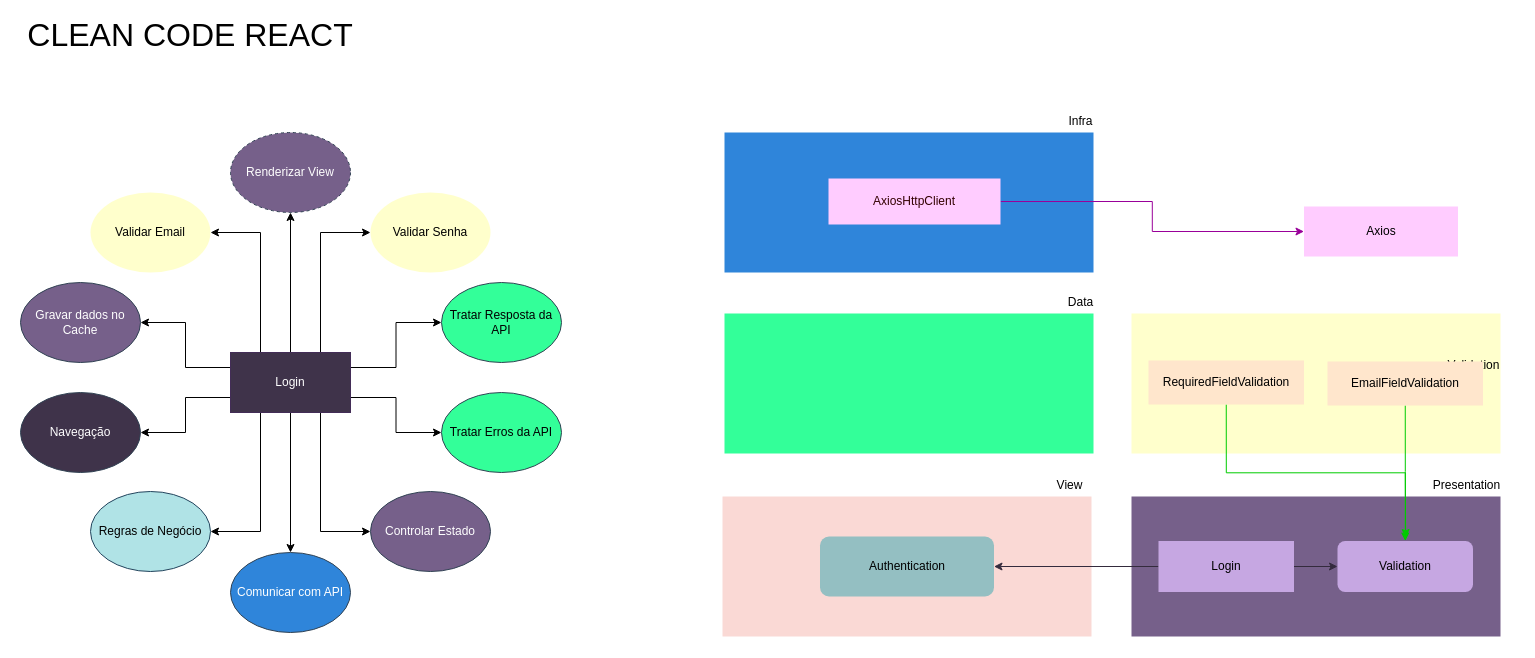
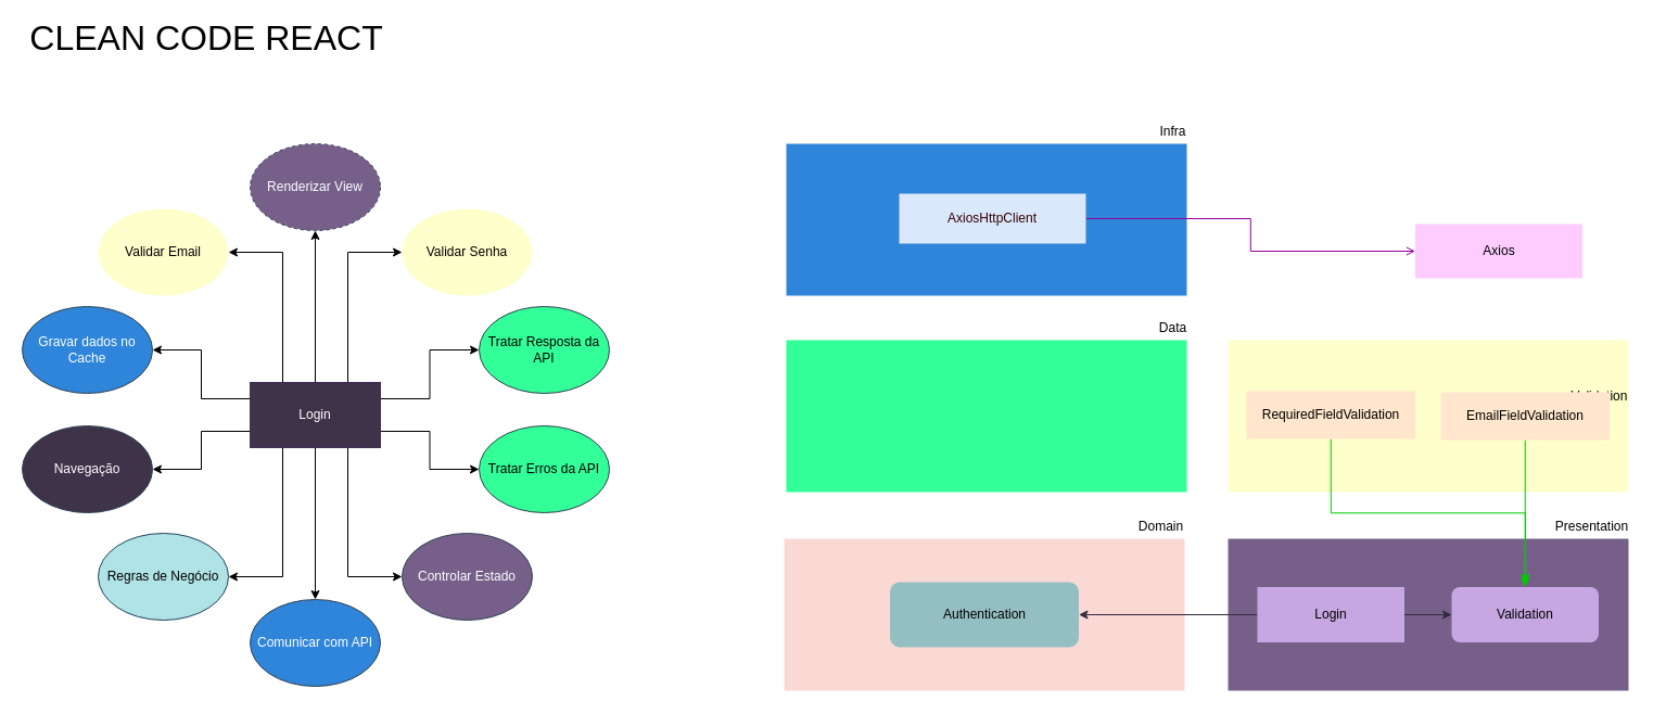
  <mxCell id="0" />
  <mxCell id="1" parent="0" />
  <mxCell id="2" value="" style="edgeStyle=orthogonalEdgeStyle;rounded=0;orthogonalLoop=1;jettySize=auto;html=1;" edge="1" parent="1" source="12" target="13"><mxGeometry relative="1" as="geometry" /></mxCell>
  <mxCell id="3" value="" style="edgeStyle=orthogonalEdgeStyle;rounded=0;orthogonalLoop=1;jettySize=auto;html=1;" edge="1" parent="1" source="12" target="15"><mxGeometry relative="1" as="geometry" /></mxCell>
  <mxCell id="4" value="" style="edgeStyle=orthogonalEdgeStyle;rounded=0;orthogonalLoop=1;jettySize=auto;html=1;exitX=0;exitY=0.75;exitDx=0;exitDy=0;" edge="1" parent="1" source="12" target="16"><mxGeometry relative="1" as="geometry" /></mxCell>
  <mxCell id="5" style="edgeStyle=orthogonalEdgeStyle;rounded=0;orthogonalLoop=1;jettySize=auto;html=1;exitX=0;exitY=0.25;exitDx=0;exitDy=0;entryX=1;entryY=0.5;entryDx=0;entryDy=0;" edge="1" parent="1" source="12" target="17"><mxGeometry relative="1" as="geometry" /></mxCell>
  <mxCell id="6" style="edgeStyle=orthogonalEdgeStyle;rounded=0;orthogonalLoop=1;jettySize=auto;html=1;exitX=1;exitY=0.75;exitDx=0;exitDy=0;entryX=0;entryY=0.5;entryDx=0;entryDy=0;" edge="1" parent="1" source="12" target="14"><mxGeometry relative="1" as="geometry" /></mxCell>
  <mxCell id="7" style="edgeStyle=orthogonalEdgeStyle;rounded=0;orthogonalLoop=1;jettySize=auto;html=1;exitX=1;exitY=0.25;exitDx=0;exitDy=0;entryX=0;entryY=0.5;entryDx=0;entryDy=0;" edge="1" parent="1" source="12" target="18"><mxGeometry relative="1" as="geometry" /></mxCell>
  <mxCell id="8" style="edgeStyle=orthogonalEdgeStyle;rounded=0;orthogonalLoop=1;jettySize=auto;html=1;exitX=0.25;exitY=0;exitDx=0;exitDy=0;entryX=1;entryY=0.5;entryDx=0;entryDy=0;" edge="1" parent="1" source="12" target="21"><mxGeometry relative="1" as="geometry" /></mxCell>
  <mxCell id="9" style="edgeStyle=orthogonalEdgeStyle;rounded=0;orthogonalLoop=1;jettySize=auto;html=1;exitX=0.75;exitY=0;exitDx=0;exitDy=0;entryX=0;entryY=0.5;entryDx=0;entryDy=0;fontFamily=Helvetica;fontSize=12;fontColor=default;" edge="1" parent="1" source="12" target="22"><mxGeometry relative="1" as="geometry" /></mxCell>
  <mxCell id="10" style="edgeStyle=orthogonalEdgeStyle;rounded=0;orthogonalLoop=1;jettySize=auto;html=1;exitX=0.25;exitY=1;exitDx=0;exitDy=0;entryX=1;entryY=0.5;entryDx=0;entryDy=0;fontFamily=Helvetica;fontSize=12;fontColor=default;" edge="1" parent="1" source="12" target="20"><mxGeometry relative="1" as="geometry" /></mxCell>
  <mxCell id="11" style="edgeStyle=orthogonalEdgeStyle;rounded=0;orthogonalLoop=1;jettySize=auto;html=1;exitX=0.75;exitY=1;exitDx=0;exitDy=0;entryX=0;entryY=0.5;entryDx=0;entryDy=0;fontFamily=Helvetica;fontSize=12;fontColor=default;" edge="1" parent="1" source="12" target="19"><mxGeometry relative="1" as="geometry" /></mxCell>
  <mxCell id="12" value="Login" style="rounded=0;whiteSpace=wrap;html=1;fillColor=#3F334A;fontColor=#ffffff;strokeColor=#432D57;" vertex="1" parent="1"><mxGeometry x="230" y="352" width="120" height="60" as="geometry" /></mxCell>
  <mxCell id="13" value="Renderizar View" style="ellipse;whiteSpace=wrap;html=1;rounded=0;fillColor=#76608A;fontColor=#ffffff;strokeColor=#314354;dashed=1;" vertex="1" parent="1"><mxGeometry x="230" y="132" width="120" height="80" as="geometry" /></mxCell>
  <mxCell id="14" value="&lt;font color=&quot;#000000&quot;&gt;Tratar Erros da API&lt;/font&gt;" style="ellipse;whiteSpace=wrap;html=1;rounded=0;rotation=0;fillColor=#33FF99;fontColor=#ffffff;strokeColor=#314354;" vertex="1" parent="1"><mxGeometry x="441" y="392" width="120" height="80" as="geometry" /></mxCell>
  <mxCell id="15" value="Comunicar com API" style="ellipse;whiteSpace=wrap;html=1;rounded=0;rotation=0;fillColor=#2F85DA;fontColor=#ffffff;strokeColor=#314354;" vertex="1" parent="1"><mxGeometry x="230" y="552" width="120" height="80" as="geometry" /></mxCell>
  <mxCell id="16" value="Navegação" style="ellipse;whiteSpace=wrap;html=1;rounded=0;rotation=0;fillColor=#3f334a;fontColor=#ffffff;strokeColor=#314354;" vertex="1" parent="1"><mxGeometry x="20" y="392" width="120" height="80" as="geometry" /></mxCell>
- <mxCell id="17" value="Gravar dados no Cache" style="ellipse;whiteSpace=wrap;html=1;rounded=0;rotation=0;fillColor=#76608A;fontColor=#ffffff;strokeColor=#314354;" vertex="1" parent="1"><mxGeometry x="20" y="282" width="120" height="80" as="geometry" /></mxCell>
+ <mxCell id="17" value="Gravar dados no Cache" style="ellipse;whiteSpace=wrap;html=1;rounded=0;rotation=0;fillColor=#2f85da;fontColor=#ffffff;strokeColor=#314354;" vertex="1" parent="1"><mxGeometry x="20" y="282" width="120" height="80" as="geometry" /></mxCell>
  <mxCell id="18" value="&lt;font color=&quot;#000000&quot;&gt;Tratar Resposta da API&lt;/font&gt;" style="ellipse;whiteSpace=wrap;html=1;rounded=0;rotation=0;fillColor=#33FF99;fontColor=#ffffff;strokeColor=#314354;" vertex="1" parent="1"><mxGeometry x="441" y="282" width="120" height="80" as="geometry" /></mxCell>
  <mxCell id="19" value="Controlar Estado" style="ellipse;whiteSpace=wrap;html=1;rounded=0;rotation=0;fillColor=#76608A;fontColor=#ffffff;strokeColor=#314354;" vertex="1" parent="1"><mxGeometry x="370" y="491" width="120" height="80" as="geometry" /></mxCell>
  <mxCell id="20" value="&lt;font color=&quot;#000000&quot;&gt;Regras de Negócio&lt;/font&gt;" style="ellipse;whiteSpace=wrap;html=1;rounded=0;rotation=0;fillColor=#B0E3E6;strokeColor=#23445d;" vertex="1" parent="1"><mxGeometry x="90" y="491" width="120" height="80" as="geometry" /></mxCell>
  <mxCell id="21" value="&lt;font color=&quot;#000000&quot;&gt;Validar Email&lt;/font&gt;" style="ellipse;whiteSpace=wrap;html=1;rounded=0;rotation=0;fillColor=#FFFFCC;strokeColor=none;fontColor=#ffffff;" vertex="1" parent="1"><mxGeometry x="90" y="192" width="120" height="80" as="geometry" /></mxCell>
  <mxCell id="22" value="&lt;font color=&quot;#000000&quot;&gt;Validar Senha&lt;/font&gt;" style="ellipse;whiteSpace=wrap;html=1;rounded=0;rotation=0;fillColor=#FFFFCC;fontColor=#ffffff;strokeColor=none;" vertex="1" parent="1"><mxGeometry x="370" y="192" width="120" height="80" as="geometry" /></mxCell>
  <mxCell id="23" value="" style="rounded=0;whiteSpace=wrap;html=1;strokeColor=none;fontFamily=Helvetica;fontSize=12;fillColor=#33FF99;gradientColor=none;" vertex="1" parent="1"><mxGeometry x="724" y="313" width="369" height="140" as="geometry" /></mxCell>
  <mxCell id="24" value="Data" style="text;html=1;align=center;verticalAlign=middle;resizable=0;points=[];autosize=1;strokeColor=none;fillColor=none;fontSize=12;fontFamily=Helvetica;fontColor=default;" vertex="1" parent="1"><mxGeometry x="1055" y="287" width="50" height="30" as="geometry" /></mxCell>
  <mxCell id="25" value="" style="rounded=0;whiteSpace=wrap;html=1;strokeColor=none;fontFamily=Helvetica;fontSize=12;fillColor=#fad9d5;" vertex="1" parent="1"><mxGeometry x="722" y="496" width="369" height="140" as="geometry" /></mxCell>
- <mxCell id="26" value="View" style="text;html=1;align=center;verticalAlign=middle;resizable=0;points=[];autosize=1;strokeColor=none;fillColor=none;fontSize=12;fontFamily=Helvetica;fontColor=default;" vertex="1" parent="1"><mxGeometry x="1039" y="470" width="60" height="30" as="geometry" /></mxCell>
+ <mxCell id="26" value="Domain" style="text;html=1;align=center;verticalAlign=middle;resizable=0;points=[];autosize=1;strokeColor=none;fillColor=none;fontSize=12;fontFamily=Helvetica;fontColor=default;" vertex="1" parent="1"><mxGeometry x="1039" y="470" width="60" height="30" as="geometry" /></mxCell>
  <mxCell id="27" value="&lt;font color=&quot;#000000&quot;&gt;Authentication&lt;/font&gt;" style="rounded=1;whiteSpace=wrap;html=1;strokeColor=none;fontFamily=Helvetica;fontSize=12;fillColor=#94BFC2;dashed=1;strokeWidth=1;dashPattern=8 8;" vertex="1" parent="1"><mxGeometry x="819.5" y="536" width="174" height="60" as="geometry" /></mxCell>
  <mxCell id="28" value="" style="rounded=0;whiteSpace=wrap;html=1;strokeColor=none;fontFamily=Helvetica;fontSize=12;fillColor=#2F85DA;gradientColor=none;" vertex="1" parent="1"><mxGeometry x="724" y="132" width="369" height="140" as="geometry" /></mxCell>
  <mxCell id="29" value="Infra" style="text;html=1;align=center;verticalAlign=middle;resizable=0;points=[];autosize=1;strokeColor=none;fillColor=none;fontSize=12;fontFamily=Helvetica;fontColor=default;" vertex="1" parent="1"><mxGeometry x="1055" y="106" width="50" height="30" as="geometry" /></mxCell>
- <mxCell id="30" style="edgeStyle=orthogonalEdgeStyle;rounded=0;orthogonalLoop=1;jettySize=auto;html=1;entryX=0;entryY=0.5;entryDx=0;entryDy=0;fontFamily=Helvetica;fontSize=12;fontColor=default;strokeColor=#990099;" edge="1" parent="1" source="31" target="32"><mxGeometry relative="1" as="geometry" /></mxCell>
- <mxCell id="31" value="&lt;font color=&quot;#330000&quot;&gt;AxiosHttpClient&lt;/font&gt;" style="rounded=0;whiteSpace=wrap;html=1;strokeColor=none;fontFamily=Helvetica;fontSize=12;fillColor=#FFCCFF;strokeWidth=1;" vertex="1" parent="1"><mxGeometry x="828" y="178" width="172" height="46" as="geometry" /></mxCell>
+ <mxCell id="30" style="edgeStyle=orthogonalEdgeStyle;rounded=0;orthogonalLoop=1;jettySize=auto;html=1;entryX=0;entryY=0.5;entryDx=0;entryDy=0;fontFamily=Helvetica;fontSize=12;fontColor=default;strokeColor=#990099;endArrow=open;" edge="1" parent="1" source="31" target="32"><mxGeometry relative="1" as="geometry" /></mxCell>
+ <mxCell id="31" value="&lt;font color=&quot;#330000&quot;&gt;AxiosHttpClient&lt;/font&gt;" style="rounded=0;whiteSpace=wrap;html=1;strokeColor=none;fontFamily=Helvetica;fontSize=12;fillColor=#dae8fc;strokeWidth=1;" vertex="1" parent="1"><mxGeometry x="828" y="178" width="172" height="46" as="geometry" /></mxCell>
  <mxCell id="32" value="&lt;font color=&quot;#000000&quot;&gt;Axios&lt;/font&gt;" style="rounded=0;whiteSpace=wrap;html=1;strokeColor=none;fontFamily=Helvetica;fontSize=12;fillColor=#FFCCFF;strokeWidth=1;" vertex="1" parent="1"><mxGeometry x="1303.5" y="206" width="154" height="50" as="geometry" /></mxCell>
  <mxCell id="33" value="" style="rounded=0;whiteSpace=wrap;html=1;strokeColor=none;fontFamily=Helvetica;fontSize=12;fillColor=#76608A;" vertex="1" parent="1"><mxGeometry x="1131" y="496" width="369" height="140" as="geometry" /></mxCell>
  <mxCell id="34" value="Presentation" style="text;html=1;align=center;verticalAlign=middle;resizable=0;points=[];autosize=1;strokeColor=none;fillColor=none;fontSize=12;fontFamily=Helvetica;fontColor=default;" vertex="1" parent="1"><mxGeometry x="1421" y="470" width="90" height="30" as="geometry" /></mxCell>
  <mxCell id="35" style="edgeStyle=orthogonalEdgeStyle;rounded=0;orthogonalLoop=1;jettySize=auto;html=1;exitX=0;exitY=0.5;exitDx=0;exitDy=0;entryX=1;entryY=0.5;entryDx=0;entryDy=0;fontFamily=Helvetica;fontSize=12;fontColor=default;strokeColor=#342B3D;" edge="1" parent="1" source="37" target="27"><mxGeometry relative="1" as="geometry" /></mxCell>
  <mxCell id="36" style="edgeStyle=orthogonalEdgeStyle;rounded=0;orthogonalLoop=1;jettySize=auto;html=1;exitX=1;exitY=0.5;exitDx=0;exitDy=0;entryX=0;entryY=0.5;entryDx=0;entryDy=0;fontFamily=Helvetica;fontSize=12;fontColor=default;strokeColor=#342B3D;" edge="1" parent="1" source="37" target="44"><mxGeometry relative="1" as="geometry" /></mxCell>
  <mxCell id="37" value="&lt;font color=&quot;#000000&quot;&gt;Login&lt;/font&gt;" style="rounded=0;whiteSpace=wrap;html=1;strokeColor=none;fontFamily=Helvetica;fontSize=12;fillColor=#c6a7e2;strokeWidth=1;" vertex="1" parent="1"><mxGeometry x="1158" y="540.5" width="135.5" height="51" as="geometry" /></mxCell>
  <mxCell id="38" value="" style="rounded=0;whiteSpace=wrap;html=1;strokeColor=none;fontFamily=Helvetica;fontSize=12;fillColor=#FFFFCC;" vertex="1" parent="1"><mxGeometry x="1131" y="313" width="369" height="140" as="geometry" /></mxCell>
  <mxCell id="39" value="Validation" style="text;html=1;align=center;verticalAlign=middle;resizable=0;points=[];autosize=1;strokeColor=none;fillColor=none;fontSize=12;fontFamily=Helvetica;fontColor=default;" vertex="1" parent="1"><mxGeometry x="1433" y="350" width="80" height="30" as="geometry" /></mxCell>
  <mxCell id="40" style="edgeStyle=orthogonalEdgeStyle;rounded=0;orthogonalLoop=1;jettySize=auto;html=1;exitX=0.5;exitY=1;exitDx=0;exitDy=0;fontFamily=Helvetica;fontSize=12;fontColor=default;strokeColor=#00CC00;" edge="1" parent="1" source="41"><mxGeometry relative="1" as="geometry"><mxPoint x="1405.167" y="537" as="targetPoint" /></mxGeometry></mxCell>
  <mxCell id="41" value="&lt;font color=&quot;#000000&quot;&gt;EmailFieldValidation&lt;/font&gt;" style="rounded=0;whiteSpace=wrap;html=1;strokeColor=none;fontFamily=Helvetica;fontSize=12;fillColor=#FFE6CC;strokeWidth=1;" vertex="1" parent="1"><mxGeometry x="1327" y="361" width="155.5" height="44" as="geometry" /></mxCell>
  <mxCell id="42" style="edgeStyle=orthogonalEdgeStyle;rounded=0;orthogonalLoop=1;jettySize=auto;html=1;exitX=0.5;exitY=1;exitDx=0;exitDy=0;entryX=0.5;entryY=0;entryDx=0;entryDy=0;fontFamily=Helvetica;fontSize=12;fontColor=default;strokeColor=#00CC00;" edge="1" parent="1" source="43" target="44"><mxGeometry relative="1" as="geometry" /></mxCell>
  <mxCell id="43" value="&lt;font color=&quot;#000000&quot;&gt;RequiredFieldValidation&lt;/font&gt;" style="rounded=0;whiteSpace=wrap;html=1;strokeColor=none;fontFamily=Helvetica;fontSize=12;fillColor=#FFE6CC;strokeWidth=1;" vertex="1" parent="1"><mxGeometry x="1148" y="360" width="155.5" height="44" as="geometry" /></mxCell>
  <mxCell id="44" value="&lt;font color=&quot;#000000&quot;&gt;Validation&lt;/font&gt;" style="rounded=1;whiteSpace=wrap;html=1;strokeColor=none;fontFamily=Helvetica;fontSize=12;fillColor=#c6a7e2;strokeWidth=1;" vertex="1" parent="1"><mxGeometry x="1337" y="540.5" width="135.5" height="51" as="geometry" /></mxCell>
  <mxCell id="45" value="&lt;font style=&quot;font-size: 32px;&quot;&gt;CLEAN CODE REACT&lt;/font&gt;" style="text;html=1;strokeColor=none;fillColor=none;align=center;verticalAlign=middle;whiteSpace=wrap;rounded=0;fontSize=12;fontFamily=Helvetica;fontColor=default;" vertex="1" parent="1"><mxGeometry x="20" y="20" width="340" height="30" as="geometry" /></mxCell>
